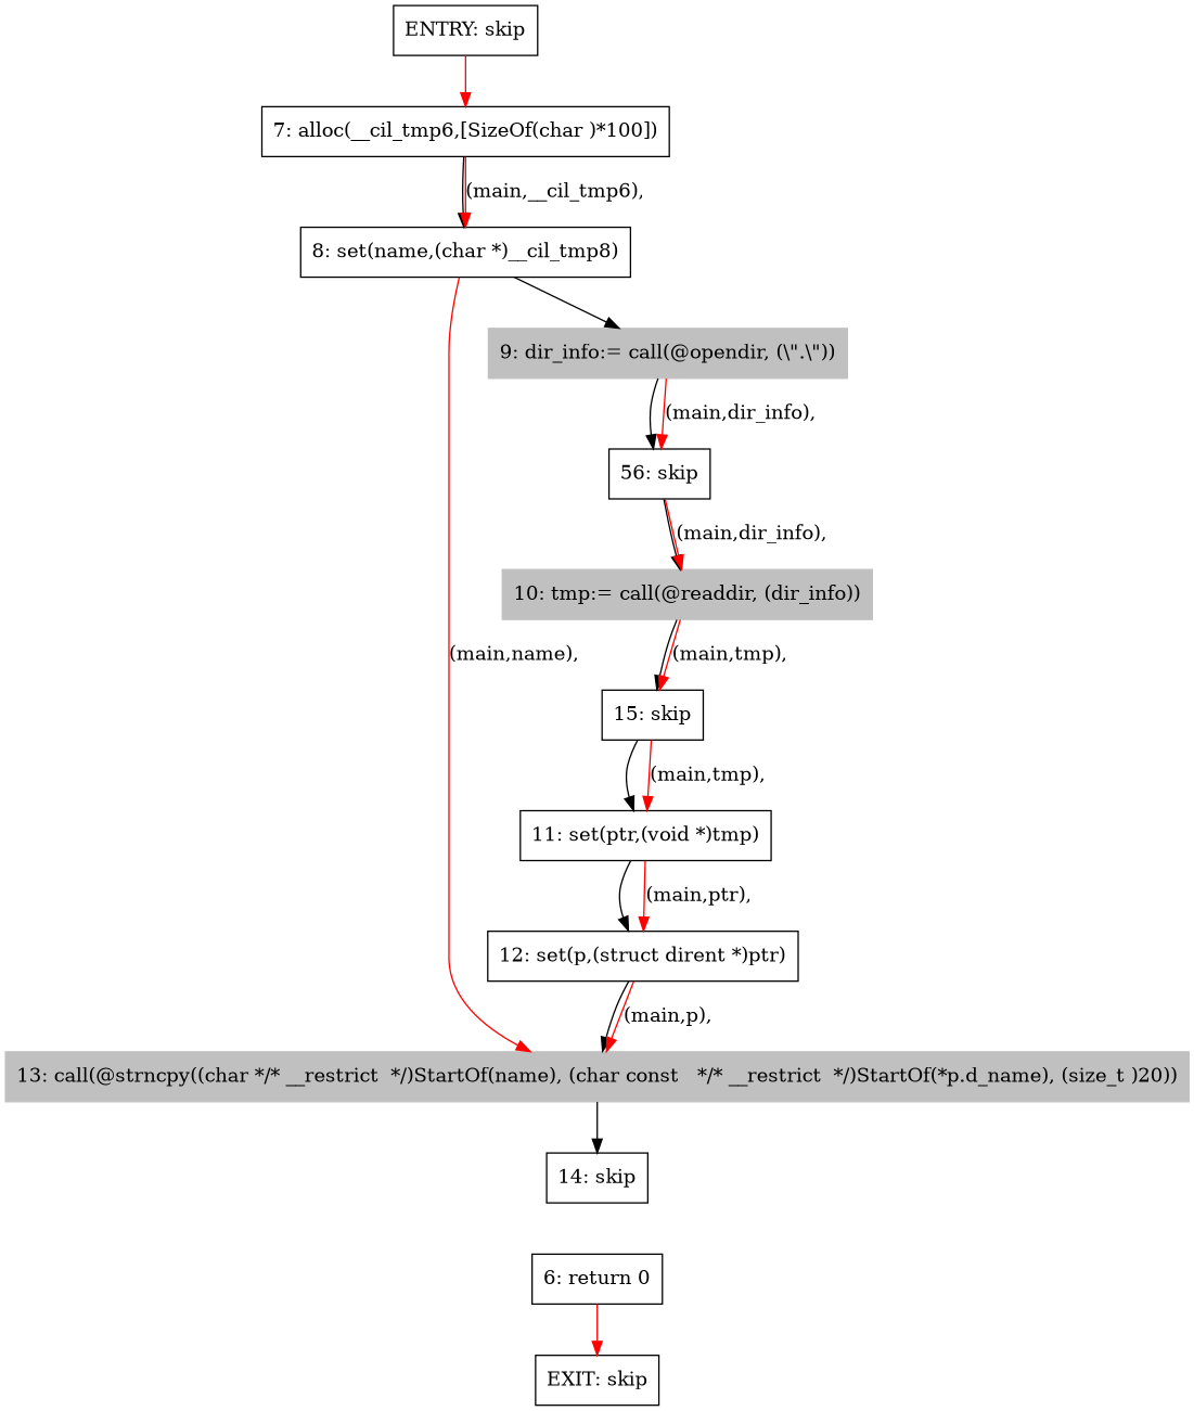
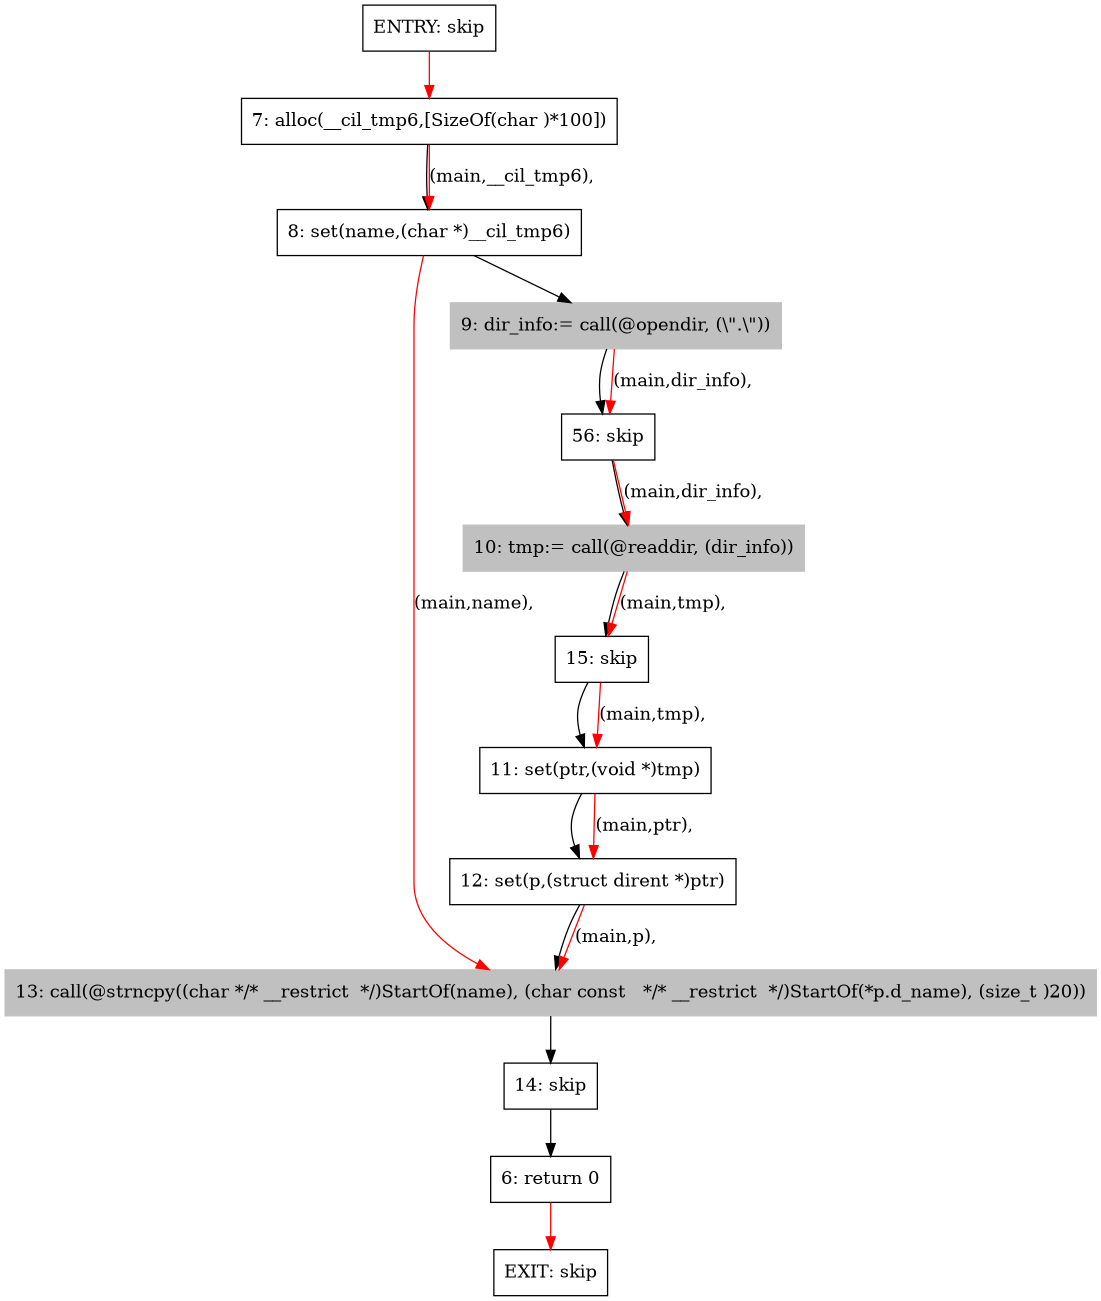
  digraph {
    node [shape=box]
    n1 [label="56: skip"]
    n2 [label="15: skip"]
    n3 [label="14: skip"]
    n4 [color=grey label="13: call(@strncpy((char */* __restrict  */)StartOf(name), (char const   */* __restrict  */)StartOf(*p.d_name), (size_t )20))" style=filled]
    n5 [label="12: set(p,(struct dirent *)ptr)"]
    n6 [label="11: set(ptr,(void *)tmp)"]
    n7 [color=grey label="10: tmp:= call(@readdir, (dir_info))" style=filled]
    n8 [color=grey label="9: dir_info:= call(@opendir, (\\\".\\\"))" style=filled]
-   n9 [label="8: set(name,(char *)__cil_tmp8)"]
+   n9 [label="8: set(name,(char *)__cil_tmp6)"]
    n10 [label="7: alloc(__cil_tmp6,[SizeOf(char )*100])"]
    n11 [label="6: return 0"]
    n12 [label="EXIT: skip"]
    n13 [label="ENTRY: skip"]
    subgraph sub_1 {
      n1
      n2
      n3
      n4
      n5
      n6
      n7
      n8
      n9
      n10
      n11
      n12
      n13
    }
    n1 -> n7
    n1 -> n7 [color=red label="(main,dir_info),"]
    n2 -> n6
    n2 -> n6 [color=red label="(main,tmp),"]
+   n3 -> n11
    n4 -> n3
    n5 -> n4
    n5 -> n4 [color=red label="(main,p),"]
    n6 -> n5
    n6 -> n5 [color=red label="(main,ptr),"]
    n7 -> n2
    n7 -> n2 [color=red label="(main,tmp),"]
    n8 -> n1
    n8 -> n1 [color=red label="(main,dir_info),"]
    n9 -> n4 [color=red label="(main,name),"]
    n9 -> n8
    n10 -> n9
    n10 -> n9 [color=red label="(main,__cil_tmp6),"]
    n11 -> n12 [color=red]
    n13 -> n10 [color=red]
  }
